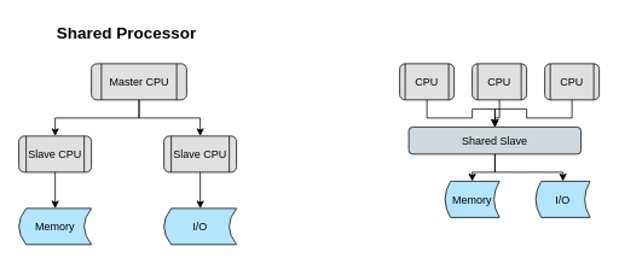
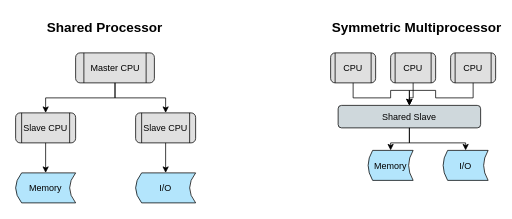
  <mxCell id="0" />
  <mxCell id="1" parent="0" />
  <mxCell id="2" value="Shared Processor" style="text;html=1;fontSize=18;fontStyle=1;" vertex="1" parent="1"><mxGeometry x="60" y="20" width="160" height="30" as="geometry" /></mxCell>
  <mxCell id="3" value="Master CPU" style="shape=process;fillColor=#e0e0e0;strokeColor=#000000;rounded=1;" vertex="1" parent="1"><mxGeometry x="100" y="70" width="105" height="40" as="geometry" /></mxCell>
  <mxCell id="4" value="Slave CPU" style="shape=process;fillColor=#e0e0e0;strokeColor=#000000;rounded=1;" vertex="1" parent="1"><mxGeometry x="20" y="150" width="80" height="40" as="geometry" /></mxCell>
  <mxCell id="5" value="Slave CPU" style="shape=process;fillColor=#e0e0e0;strokeColor=#000000;rounded=1;" vertex="1" parent="1"><mxGeometry x="180" y="150" width="80" height="40" as="geometry" /></mxCell>
  <mxCell id="6" style="edgeStyle=orthogonalEdgeStyle;rounded=0;orthogonalLoop=1;jettySize=auto;html=1;" edge="1" parent="1" source="3" target="4"><mxGeometry relative="1" as="geometry" /></mxCell>
  <mxCell id="7" style="edgeStyle=orthogonalEdgeStyle;rounded=0;orthogonalLoop=1;jettySize=auto;html=1;" edge="1" parent="1" source="3" target="5"><mxGeometry relative="1" as="geometry" /></mxCell>
  <mxCell id="8" value="Memory" style="shape=dataStorage;fillColor=#b3e5fc;strokeColor=#000000;rounded=1;" vertex="1" parent="1"><mxGeometry x="20" y="230" width="80" height="40" as="geometry" /></mxCell>
  <mxCell id="9" value="I/O" style="shape=dataStorage;fillColor=#b3e5fc;strokeColor=#000000;rounded=1;" vertex="1" parent="1"><mxGeometry x="180" y="230" width="80" height="40" as="geometry" /></mxCell>
  <mxCell id="10" style="edgeStyle=orthogonalEdgeStyle;rounded=0;orthogonalLoop=1;jettySize=auto;html=1;" edge="1" parent="1" source="4" target="8"><mxGeometry relative="1" as="geometry" /></mxCell>
  <mxCell id="11" style="edgeStyle=orthogonalEdgeStyle;rounded=0;orthogonalLoop=1;jettySize=auto;html=1;" edge="1" parent="1" source="5" target="9"><mxGeometry relative="1" as="geometry" /></mxCell>
+ <mxCell id="12" value="Symmetric Multiprocessor" style="text;html=1;fontSize=18;fontStyle=1;" vertex="1" parent="1"><mxGeometry x="440" y="20" width="220" height="30" as="geometry" /></mxCell>
  <mxCell id="13" value="CPU" style="shape=process;fillColor=#e0e0e0;strokeColor=#000000;rounded=1;" vertex="1" parent="1"><mxGeometry x="440" y="70" width="60" height="40" as="geometry" /></mxCell>
  <mxCell id="14" value="CPU" style="shape=process;fillColor=#e0e0e0;strokeColor=#000000;rounded=1;" vertex="1" parent="1"><mxGeometry x="520" y="70" width="60" height="40" as="geometry" /></mxCell>
  <mxCell id="15" value="CPU" style="shape=process;fillColor=#e0e0e0;strokeColor=#000000;rounded=1;" vertex="1" parent="1"><mxGeometry x="600" y="70" width="60" height="40" as="geometry" /></mxCell>
  <mxCell id="16" value="Shared Slave" style="shape=rectangle;fillColor=#cfd8dc;strokeColor=#000000;rounded=1;" vertex="1" parent="1"><mxGeometry x="450" y="140" width="190" height="30" as="geometry" /></mxCell>
  <mxCell id="17" style="edgeStyle=orthogonalEdgeStyle;rounded=0;orthogonalLoop=1;jettySize=auto;html=1;" edge="1" parent="1" source="13" target="16"><mxGeometry relative="1" as="geometry" /></mxCell>
  <mxCell id="18" style="edgeStyle=orthogonalEdgeStyle;rounded=0;orthogonalLoop=1;jettySize=auto;html=1;" edge="1" parent="1" source="14" target="16"><mxGeometry relative="1" as="geometry" /></mxCell>
  <mxCell id="19" style="edgeStyle=orthogonalEdgeStyle;rounded=0;orthogonalLoop=1;jettySize=auto;html=1;" edge="1" parent="1" source="15" target="16"><mxGeometry relative="1" as="geometry" /></mxCell>
  <mxCell id="20" value="Memory" style="shape=dataStorage;fillColor=#b3e5fc;strokeColor=#000000;rounded=1;" vertex="1" parent="1"><mxGeometry x="490" y="200" width="60" height="40" as="geometry" /></mxCell>
  <mxCell id="21" value="I/O" style="shape=dataStorage;fillColor=#b3e5fc;strokeColor=#000000;rounded=1;" vertex="1" parent="1"><mxGeometry x="590" y="200" width="60" height="40" as="geometry" /></mxCell>
  <mxCell id="22" style="edgeStyle=orthogonalEdgeStyle;rounded=0;orthogonalLoop=1;jettySize=auto;html=1;" edge="1" parent="1" source="16" target="20"><mxGeometry relative="1" as="geometry" /></mxCell>
  <mxCell id="23" style="edgeStyle=orthogonalEdgeStyle;rounded=0;orthogonalLoop=1;jettySize=auto;html=1;" edge="1" parent="1" source="16" target="21"><mxGeometry relative="1" as="geometry" /></mxCell>
